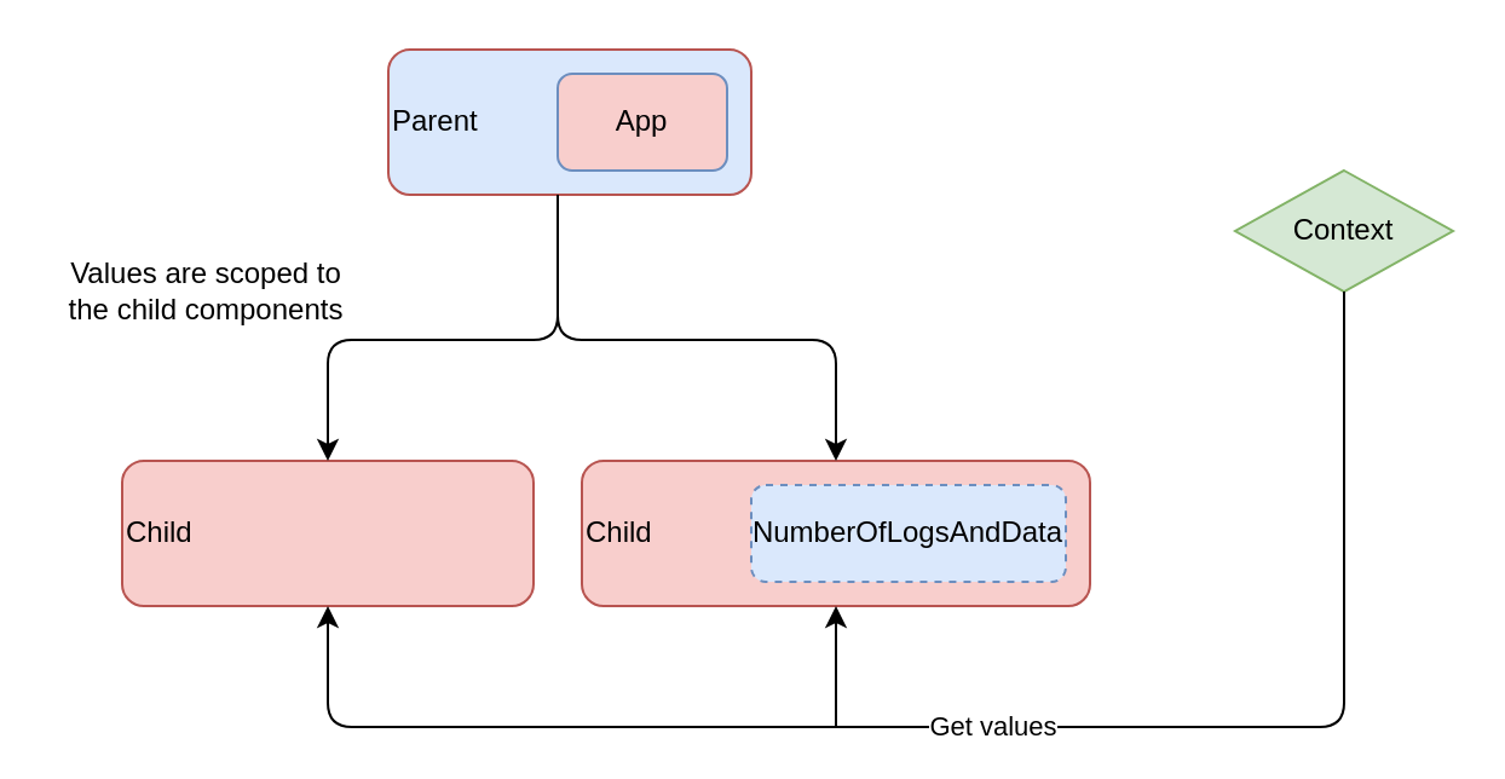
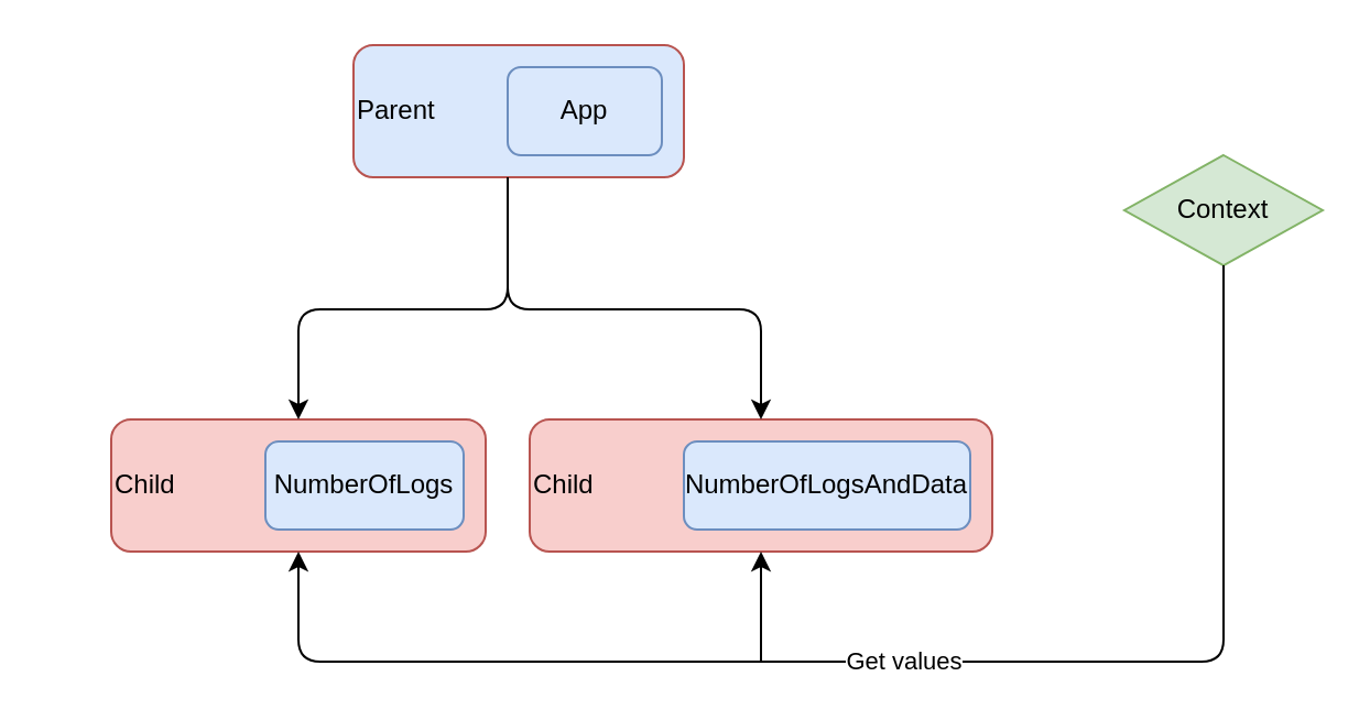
  <mxCell id="0" />
  <mxCell id="1" parent="0" />
  <mxCell id="2" value="Child" style="rounded=1;whiteSpace=wrap;html=1;fillColor=#f8cecc;strokeColor=#b85450;align=left;" vertex="1" parent="1"><mxGeometry x="240" y="190" width="210" height="60" as="geometry" /></mxCell>
  <mxCell id="3" value="Child" style="rounded=1;whiteSpace=wrap;html=1;fillColor=#f8cecc;strokeColor=#b85450;align=left;" vertex="1" parent="1"><mxGeometry x="50" y="190" width="170" height="60" as="geometry" /></mxCell>
  <mxCell id="4" value="Parent" style="rounded=1;whiteSpace=wrap;html=1;fillColor=#dae8fc;strokeColor=#b85450;align=left;" vertex="1" parent="1"><mxGeometry x="160" y="20" width="150" height="60" as="geometry" /></mxCell>
- <mxCell id="5" value="App" style="rounded=1;whiteSpace=wrap;html=1;fillColor=#f8cecc;strokeColor=#6c8ebf;" vertex="1" parent="1"><mxGeometry x="230" y="30" width="70" height="40" as="geometry" /></mxCell>
- <mxCell id="7" value="NumberOfLogsAndData" style="rounded=1;whiteSpace=wrap;html=1;fillColor=#dae8fc;strokeColor=#6c8ebf;dashed=1;" vertex="1" parent="1"><mxGeometry x="310" y="200" width="130" height="40" as="geometry" /></mxCell>
+ <mxCell id="5" value="App" style="rounded=1;whiteSpace=wrap;html=1;fillColor=#dae8fc;strokeColor=#6c8ebf;" vertex="1" parent="1"><mxGeometry x="230" y="30" width="70" height="40" as="geometry" /></mxCell>
+ <mxCell id="6" value="NumberOfLogs" style="rounded=1;whiteSpace=wrap;html=1;fillColor=#dae8fc;strokeColor=#6c8ebf;" vertex="1" parent="1"><mxGeometry x="120" y="200" width="90" height="40" as="geometry" /></mxCell>
+ <mxCell id="7" value="NumberOfLogsAndData" style="rounded=1;whiteSpace=wrap;html=1;fillColor=#dae8fc;strokeColor=#6c8ebf;" vertex="1" parent="1"><mxGeometry x="310" y="200" width="130" height="40" as="geometry" /></mxCell>
  <mxCell id="8" value="" style="endArrow=classic;html=1;entryX=0.5;entryY=0;entryDx=0;entryDy=0;" edge="1" parent="1" target="3"><mxGeometry width="50" height="50" relative="1" as="geometry"><mxPoint x="230" y="80" as="sourcePoint" /><mxPoint x="300" y="220" as="targetPoint" /><Array as="points"><mxPoint x="230" y="140" /><mxPoint x="135" y="140" /></Array></mxGeometry></mxCell>
  <mxCell id="9" value="" style="endArrow=classic;html=1;entryX=0.5;entryY=0;entryDx=0;entryDy=0;" edge="1" parent="1" target="2"><mxGeometry width="50" height="50" relative="1" as="geometry"><mxPoint x="230" y="80" as="sourcePoint" /><mxPoint x="300" y="220" as="targetPoint" /><Array as="points"><mxPoint x="230" y="140" /><mxPoint x="345" y="140" /></Array></mxGeometry></mxCell>
  <mxCell id="10" value="Context" style="rhombus;whiteSpace=wrap;html=1;fillColor=#d5e8d4;strokeColor=#82b366;" vertex="1" parent="1"><mxGeometry x="510" y="70" width="90" height="50" as="geometry" /></mxCell>
  <mxCell id="11" value="Get values" style="endArrow=none;html=1;exitX=0.5;exitY=1;exitDx=0;exitDy=0;entryX=0.5;entryY=1;entryDx=0;entryDy=0;endFill=0;startArrow=classic;startFill=1;" edge="1" parent="1" source="3" target="10"><mxGeometry width="50" height="50" relative="1" as="geometry"><mxPoint x="250" y="270" as="sourcePoint" /><mxPoint x="300" y="220" as="targetPoint" /><Array as="points"><mxPoint x="135" y="300" /><mxPoint x="350" y="300" /><mxPoint x="555" y="300" /></Array></mxGeometry></mxCell>
  <mxCell id="12" value="" style="endArrow=classic;html=1;entryX=0.5;entryY=1;entryDx=0;entryDy=0;endFill=1;" edge="1" parent="1" target="2"><mxGeometry width="50" height="50" relative="1" as="geometry"><mxPoint x="345" y="300" as="sourcePoint" /><mxPoint x="300" y="220" as="targetPoint" /></mxGeometry></mxCell>
- <mxCell id="13" value="Values are scoped to the child components" style="text;html=1;strokeColor=none;fillColor=none;align=center;verticalAlign=middle;whiteSpace=wrap;rounded=0;" vertex="1" parent="1"><mxGeometry x="20" y="100" width="130" height="40" as="geometry" /></mxCell>
